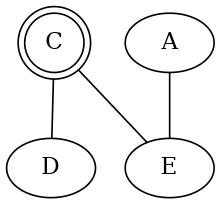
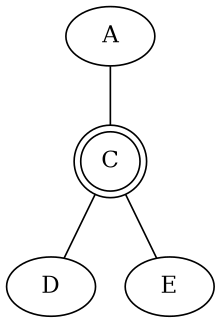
  graph {
    node [shape=ellipse]
    C [shape=doublecircle]
    A
    D
    E
    C -- D
    C -- E
-   A -- E
+   A -- C
  }
